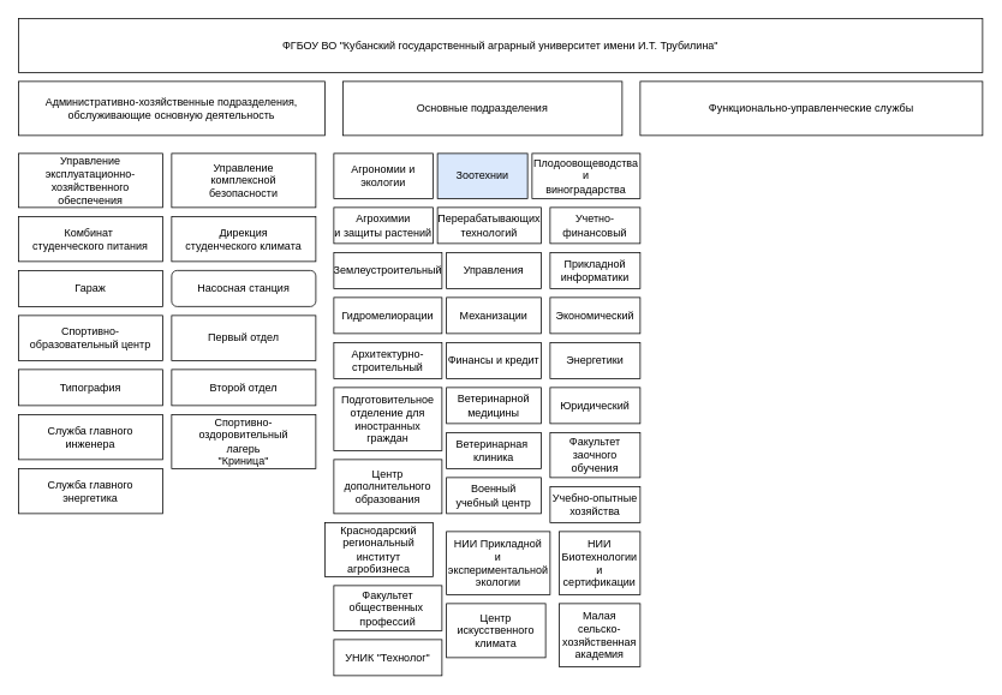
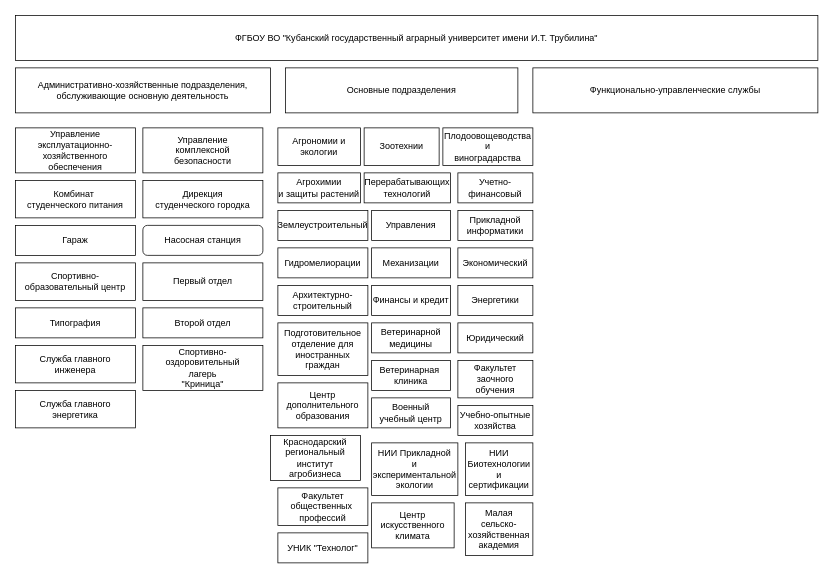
  <mxCell id="0" style=";html=1;" />
  <mxCell id="1" style=";html=1;" parent="0" />
  <mxCell id="2" value="ФГБОУ ВО &quot;Кубанский государственный аграрный университет имени И.Т. Трубилина&quot;" style="rounded=0;whiteSpace=wrap;html=1;" vertex="1" parent="1"><mxGeometry x="20" y="20" width="1070" height="60" as="geometry" /></mxCell>
  <mxCell id="3" value="Административно-хозяйственные подразделения,&lt;br&gt;обслуживающие основную деятельность" style="rounded=0;whiteSpace=wrap;html=1;" vertex="1" parent="1"><mxGeometry x="20" y="90" width="340" height="60" as="geometry" /></mxCell>
  <mxCell id="4" value="Основные подразделения" style="rounded=0;whiteSpace=wrap;html=1;" vertex="1" parent="1"><mxGeometry x="380" y="90" width="310" height="60" as="geometry" /></mxCell>
  <mxCell id="5" value="Функционально-управленческие службы" style="rounded=0;whiteSpace=wrap;html=1;" vertex="1" parent="1"><mxGeometry x="710" y="90" width="380" height="60" as="geometry" /></mxCell>
  <mxCell id="6" value="Управление&lt;br&gt;эксплуатационно-&lt;br&gt;хозяйственного&lt;br&gt;обеспечения" style="rounded=0;whiteSpace=wrap;html=1;" vertex="1" parent="1"><mxGeometry x="20" y="170" width="160" height="60" as="geometry" /></mxCell>
  <mxCell id="7" value="Управление&lt;br&gt;комплексной&lt;br&gt;безопасности" style="rounded=0;whiteSpace=wrap;html=1;" vertex="1" parent="1"><mxGeometry x="190" y="170" width="160" height="60" as="geometry" /></mxCell>
  <mxCell id="8" value="Комбинат&amp;nbsp;&lt;br&gt;студенческого питания" style="rounded=0;whiteSpace=wrap;html=1;" vertex="1" parent="1"><mxGeometry x="20" y="240" width="160" height="50" as="geometry" /></mxCell>
- <mxCell id="9" value="Дирекция&lt;br&gt;студенческого климата" style="rounded=0;whiteSpace=wrap;html=1;" vertex="1" parent="1"><mxGeometry x="190" y="240" width="160" height="50" as="geometry" /></mxCell>
+ <mxCell id="9" value="Дирекция&lt;br&gt;студенческого городка" style="rounded=0;whiteSpace=wrap;html=1;" vertex="1" parent="1"><mxGeometry x="190" y="240" width="160" height="50" as="geometry" /></mxCell>
  <mxCell id="10" value="Гараж" style="rounded=0;whiteSpace=wrap;html=1;" vertex="1" parent="1"><mxGeometry x="20" y="300" width="160" height="40" as="geometry" /></mxCell>
  <mxCell id="11" value="Насосная станция" style="whiteSpace=wrap;html=1;rounded=1;" vertex="1" parent="1"><mxGeometry x="190" y="300" width="160" height="40" as="geometry" /></mxCell>
  <mxCell id="12" value="Спортивно-&lt;br&gt;образовательный центр" style="rounded=0;whiteSpace=wrap;html=1;" vertex="1" parent="1"><mxGeometry x="20" y="350" width="160" height="50" as="geometry" /></mxCell>
  <mxCell id="13" value="Первый отдел" style="rounded=0;whiteSpace=wrap;html=1;" vertex="1" parent="1"><mxGeometry x="190" y="350" width="160" height="50" as="geometry" /></mxCell>
  <mxCell id="14" value="Типография" style="rounded=0;whiteSpace=wrap;html=1;" vertex="1" parent="1"><mxGeometry x="20" y="410" width="160" height="40" as="geometry" /></mxCell>
  <mxCell id="15" value="Второй отдел" style="rounded=0;whiteSpace=wrap;html=1;" vertex="1" parent="1"><mxGeometry x="190" y="410" width="160" height="40" as="geometry" /></mxCell>
  <mxCell id="16" value="Служба главного&lt;br&gt;инженера" style="rounded=0;whiteSpace=wrap;html=1;" vertex="1" parent="1"><mxGeometry x="20" y="460" width="160" height="50" as="geometry" /></mxCell>
  <mxCell id="17" value="Служба главного&lt;br&gt;энергетика" style="rounded=0;whiteSpace=wrap;html=1;" vertex="1" parent="1"><mxGeometry x="20" y="520" width="160" height="50" as="geometry" /></mxCell>
  <mxCell id="18" value="Спортивно-&lt;br&gt;оздоровительный&lt;br&gt;лагерь&lt;br&gt;&quot;Криница&quot;" style="rounded=0;whiteSpace=wrap;html=1;" vertex="1" parent="1"><mxGeometry x="190" y="460" width="160" height="60" as="geometry" /></mxCell>
  <mxCell id="19" value="Агрономии и&lt;br&gt;экологии" style="rounded=0;whiteSpace=wrap;html=1;" vertex="1" parent="1"><mxGeometry x="370" y="170" width="110" height="50" as="geometry" /></mxCell>
- <mxCell id="20" value="Зоотехнии" style="rounded=0;whiteSpace=wrap;html=1;fillColor=#dae8fc;" vertex="1" parent="1"><mxGeometry x="485" y="170" width="100" height="50" as="geometry" /></mxCell>
+ <mxCell id="20" value="Зоотехнии" style="rounded=0;whiteSpace=wrap;html=1;" vertex="1" parent="1"><mxGeometry x="485" y="170" width="100" height="50" as="geometry" /></mxCell>
  <mxCell id="21" value="Плодоовощеводства&lt;br&gt;и&lt;br&gt;виноградарства" style="rounded=0;whiteSpace=wrap;html=1;" vertex="1" parent="1"><mxGeometry x="590" y="170" width="120" height="50" as="geometry" /></mxCell>
  <mxCell id="22" value="Агрохимии&lt;br&gt;и защиты растений" style="rounded=0;whiteSpace=wrap;html=1;" vertex="1" parent="1"><mxGeometry x="370" y="230" width="110" height="40" as="geometry" /></mxCell>
  <mxCell id="23" value="Перерабатывающих&lt;br&gt;технологий" style="rounded=0;whiteSpace=wrap;html=1;" vertex="1" parent="1"><mxGeometry x="485" y="230" width="115" height="40" as="geometry" /></mxCell>
  <mxCell id="24" value="Учетно-&lt;br&gt;финансовый" style="rounded=0;whiteSpace=wrap;html=1;" vertex="1" parent="1"><mxGeometry x="610" y="230" width="100" height="40" as="geometry" /></mxCell>
  <mxCell id="25" value="Землеустроительный" style="rounded=0;whiteSpace=wrap;html=1;" vertex="1" parent="1"><mxGeometry x="370" y="280" width="120" height="40" as="geometry" /></mxCell>
  <mxCell id="26" value="Управления" style="rounded=0;whiteSpace=wrap;html=1;" vertex="1" parent="1"><mxGeometry x="495" y="280" width="105" height="40" as="geometry" /></mxCell>
  <mxCell id="27" value="Прикладной&lt;br&gt;информатики" style="rounded=0;whiteSpace=wrap;html=1;" vertex="1" parent="1"><mxGeometry x="610" y="280" width="100" height="40" as="geometry" /></mxCell>
  <mxCell id="28" value="Гидромелиорации" style="rounded=0;whiteSpace=wrap;html=1;" vertex="1" parent="1"><mxGeometry x="370" y="330" width="120" height="40" as="geometry" /></mxCell>
  <mxCell id="29" value="Механизации" style="rounded=0;whiteSpace=wrap;html=1;" vertex="1" parent="1"><mxGeometry x="495" y="330" width="105" height="40" as="geometry" /></mxCell>
  <mxCell id="30" value="Экономический" style="rounded=0;whiteSpace=wrap;html=1;" vertex="1" parent="1"><mxGeometry x="610" y="330" width="100" height="40" as="geometry" /></mxCell>
  <mxCell id="31" value="Архитектурно-&lt;br&gt;строительный" style="rounded=0;whiteSpace=wrap;html=1;" vertex="1" parent="1"><mxGeometry x="370" y="380" width="120" height="40" as="geometry" /></mxCell>
  <mxCell id="32" value="Финансы и кредит" style="rounded=0;whiteSpace=wrap;html=1;" vertex="1" parent="1"><mxGeometry x="495" y="380" width="105" height="40" as="geometry" /></mxCell>
  <mxCell id="33" value="Энергетики" style="rounded=0;whiteSpace=wrap;html=1;" vertex="1" parent="1"><mxGeometry x="610" y="380" width="100" height="40" as="geometry" /></mxCell>
  <mxCell id="34" value="Подготовительное&lt;br&gt;отделение для&lt;br&gt;иностранных&lt;br&gt;граждан" style="rounded=0;whiteSpace=wrap;html=1;" vertex="1" parent="1"><mxGeometry x="370" y="430" width="120" height="70" as="geometry" /></mxCell>
  <mxCell id="35" value="Ветеринарной&lt;br&gt;медицины" style="rounded=0;whiteSpace=wrap;html=1;" vertex="1" parent="1"><mxGeometry x="495" y="430" width="105" height="40" as="geometry" /></mxCell>
  <mxCell id="36" value="Юридический" style="rounded=0;whiteSpace=wrap;html=1;" vertex="1" parent="1"><mxGeometry x="610" y="430" width="100" height="40" as="geometry" /></mxCell>
  <mxCell id="37" value="Центр&lt;br&gt;дополнительного&lt;br&gt;образования" style="rounded=0;whiteSpace=wrap;html=1;" vertex="1" parent="1"><mxGeometry x="370" y="510" width="120" height="60" as="geometry" /></mxCell>
  <mxCell id="38" value="Ветеринарная&amp;nbsp;&lt;br&gt;клиника" style="rounded=0;whiteSpace=wrap;html=1;" vertex="1" parent="1"><mxGeometry x="495" y="480" width="105" height="40" as="geometry" /></mxCell>
  <mxCell id="39" value="Факультет&lt;br&gt;заочного&lt;br&gt;обучения" style="rounded=0;whiteSpace=wrap;html=1;" vertex="1" parent="1"><mxGeometry x="610" y="480" width="100" height="50" as="geometry" /></mxCell>
  <mxCell id="40" value="Краснодарский&lt;br&gt;региональный&lt;br&gt;институт&lt;br&gt;агробизнеса" style="rounded=0;whiteSpace=wrap;html=1;" vertex="1" parent="1"><mxGeometry x="360" y="580" width="120" height="60" as="geometry" /></mxCell>
  <mxCell id="41" value="Военный&lt;br&gt;учебный центр" style="rounded=0;whiteSpace=wrap;html=1;" vertex="1" parent="1"><mxGeometry x="495" y="530" width="105" height="40" as="geometry" /></mxCell>
  <mxCell id="42" value="Учебно-опытные&lt;br&gt;хозяйства" style="rounded=0;whiteSpace=wrap;html=1;" vertex="1" parent="1"><mxGeometry x="610" y="540" width="100" height="40" as="geometry" /></mxCell>
  <mxCell id="43" value="Факультет&lt;br&gt;общественных&amp;nbsp;&lt;br&gt;профессий" style="rounded=0;whiteSpace=wrap;html=1;" vertex="1" parent="1"><mxGeometry x="370" y="650" width="120" height="50" as="geometry" /></mxCell>
  <mxCell id="44" value="УНИК &quot;Технолог&quot;" style="rounded=0;whiteSpace=wrap;html=1;" vertex="1" parent="1"><mxGeometry x="370" y="710" width="120" height="40" as="geometry" /></mxCell>
  <mxCell id="45" value="НИИ Прикладной&lt;br&gt;и&lt;br&gt;экспериментальной&lt;br&gt;экологии" style="rounded=0;whiteSpace=wrap;html=1;" vertex="1" parent="1"><mxGeometry x="495" y="590" width="115" height="70" as="geometry" /></mxCell>
  <mxCell id="46" value="Центр&lt;br&gt;искусственного&lt;br&gt;климата" style="rounded=0;whiteSpace=wrap;html=1;" vertex="1" parent="1"><mxGeometry x="495" y="670" width="110" height="60" as="geometry" /></mxCell>
  <mxCell id="47" value="НИИ&lt;br&gt;Биотехнологии&lt;br&gt;и&lt;br&gt;сертификации" style="rounded=0;whiteSpace=wrap;html=1;" vertex="1" parent="1"><mxGeometry x="620" y="590" width="90" height="70" as="geometry" /></mxCell>
  <mxCell id="48" value="Малая&lt;br&gt;сельско-&lt;br&gt;хозяйственная академия" style="rounded=0;whiteSpace=wrap;html=1;" vertex="1" parent="1"><mxGeometry x="620" y="670" width="90" height="70" as="geometry" /></mxCell>
